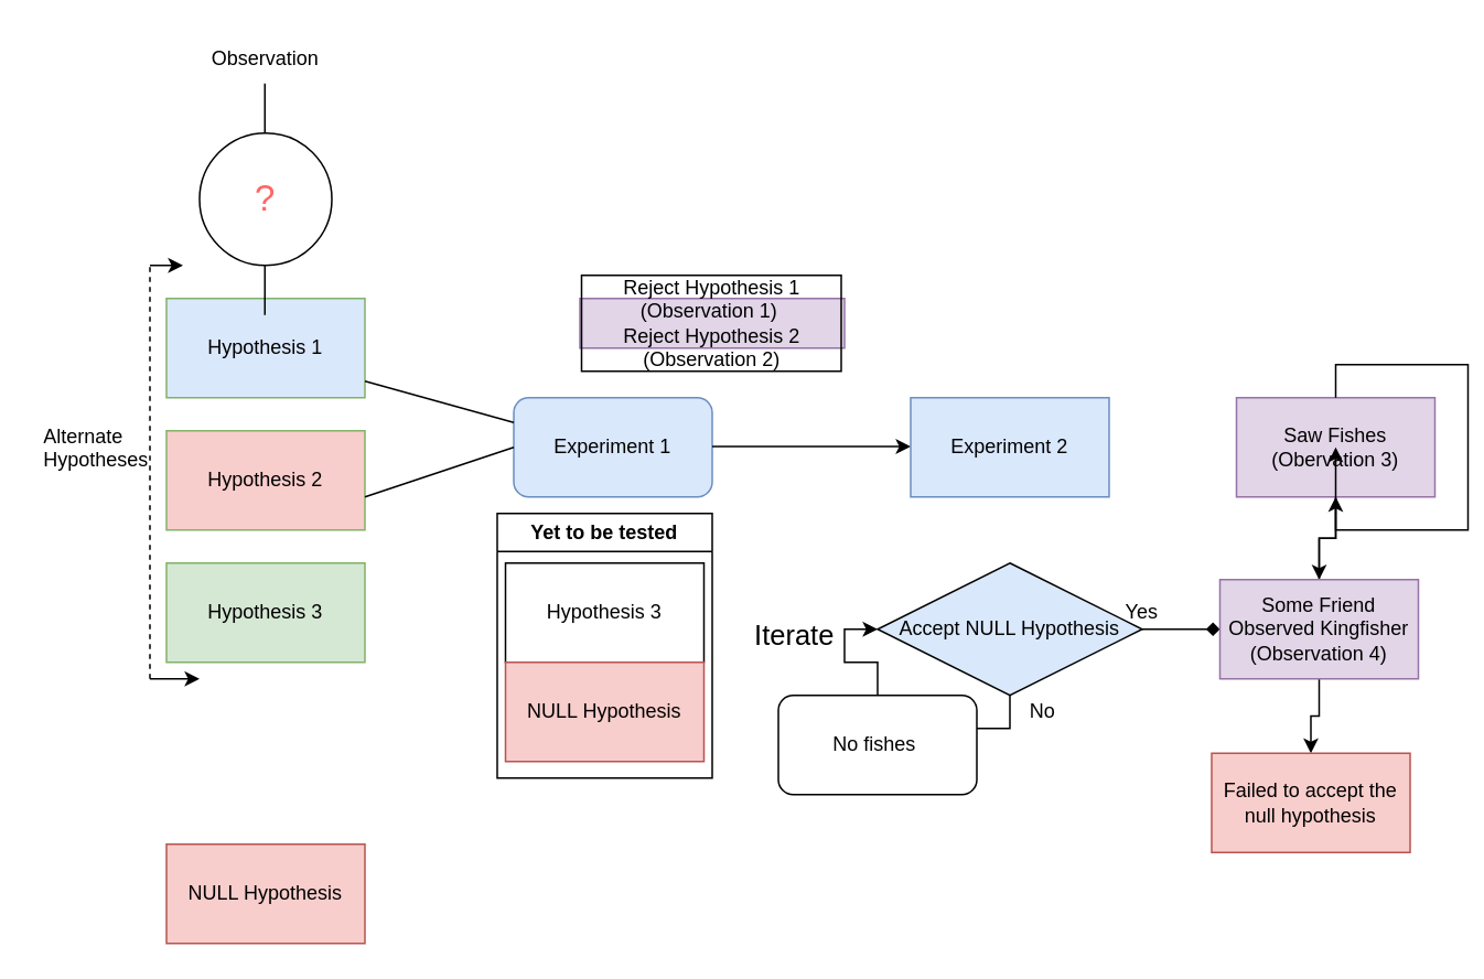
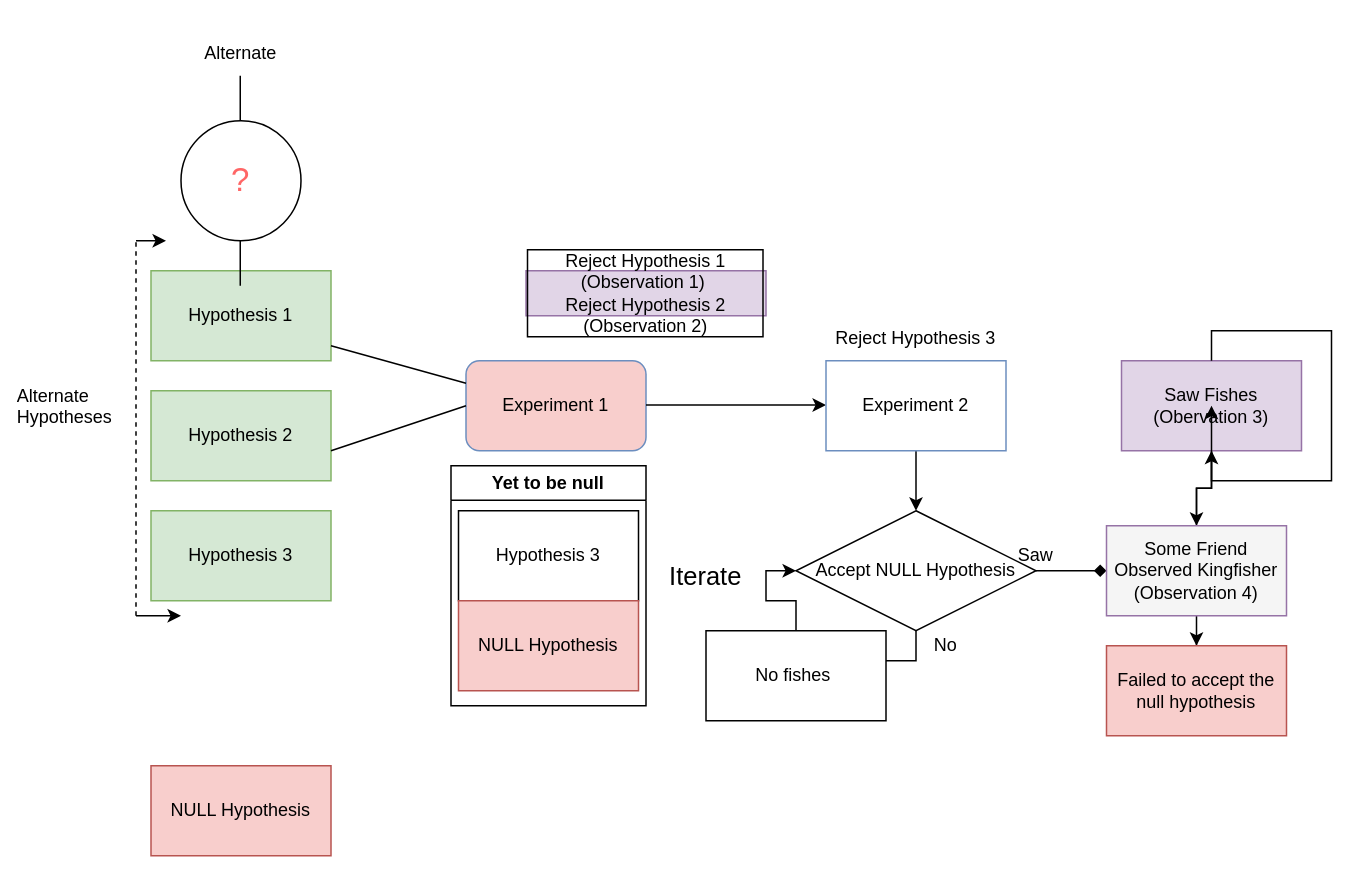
  <mxCell id="0" />
  <mxCell id="1" parent="0" />
- <mxCell id="2" value="Observation" style="text;html=1;align=center;verticalAlign=middle;whiteSpace=wrap;rounded=0;" parent="1" vertex="1"><mxGeometry x="130" width="60" height="30" as="geometry" y="20" /></mxCell>
+ <mxCell id="2" value="Alternate" style="text;html=1;align=center;verticalAlign=middle;whiteSpace=wrap;rounded=0;" parent="1" vertex="1"><mxGeometry x="130" width="60" height="30" as="geometry" y="20" /></mxCell>
  <mxCell id="3" value="" style="endArrow=none;html=1;rounded=0;" parent="1" edge="1"><mxGeometry width="50" height="50" relative="1" as="geometry"><mxPoint x="159.5" y="110" as="sourcePoint" /><mxPoint x="159.5" y="50" as="targetPoint" /></mxGeometry></mxCell>
- <mxCell id="4" value="Hypothesis 1" style="rounded=0;whiteSpace=wrap;html=1;fillColor=#dae8fc;strokeColor=#82b366;" parent="1" vertex="1"><mxGeometry x="100" y="180" width="120" height="60" as="geometry" /></mxCell>
- <mxCell id="5" value="Hypothesis 2" style="rounded=0;whiteSpace=wrap;html=1;fillColor=#f8cecc;strokeColor=#82b366;" parent="1" vertex="1"><mxGeometry x="100" y="260" width="120" height="60" as="geometry" /></mxCell>
+ <mxCell id="4" value="Hypothesis 1" style="rounded=0;whiteSpace=wrap;html=1;fillColor=#d5e8d4;strokeColor=#82b366;" parent="1" vertex="1"><mxGeometry x="100" y="180" width="120" height="60" as="geometry" /></mxCell>
+ <mxCell id="5" value="Hypothesis 2" style="rounded=0;whiteSpace=wrap;html=1;fillColor=#d5e8d4;strokeColor=#82b366;" parent="1" vertex="1"><mxGeometry x="100" y="260" width="120" height="60" as="geometry" /></mxCell>
  <mxCell id="6" value="Hypothesis 3" style="rounded=0;whiteSpace=wrap;html=1;fillColor=#d5e8d4;strokeColor=#82b366;" parent="1" vertex="1"><mxGeometry x="100" y="340" width="120" height="60" as="geometry" /></mxCell>
  <mxCell id="7" value="NULL Hypothesis" style="rounded=0;whiteSpace=wrap;html=1;fillColor=#f8cecc;strokeColor=#b85450;" parent="1" vertex="1"><mxGeometry x="100" y="510" width="120" height="60" as="geometry" /></mxCell>
  <mxCell id="8" value="" style="endArrow=none;html=1;rounded=0;" parent="1" edge="1"><mxGeometry width="50" height="50" relative="1" as="geometry"><mxPoint x="159.5" y="190" as="sourcePoint" /><mxPoint x="159.5" y="130" as="targetPoint" /></mxGeometry></mxCell>
  <mxCell id="9" value="&lt;font color=&quot;#ff6666&quot; style=&quot;font-size: 22px;&quot;&gt;?&lt;/font&gt;" style="ellipse;whiteSpace=wrap;html=1;aspect=fixed;" parent="1" vertex="1"><mxGeometry x="120" y="80" width="80" height="80" as="geometry" /></mxCell>
  <mxCell id="10" value="" style="endArrow=none;dashed=1;html=1;rounded=0;" parent="1" edge="1"><mxGeometry width="50" height="50" relative="1" as="geometry"><mxPoint x="90" y="410" as="sourcePoint" /><mxPoint x="90" y="160" as="targetPoint" /></mxGeometry></mxCell>
  <mxCell id="11" value="" style="endArrow=classic;html=1;rounded=0;" parent="1" edge="1"><mxGeometry width="50" height="50" relative="1" as="geometry"><mxPoint x="90" y="160" as="sourcePoint" /><mxPoint x="110" y="160" as="targetPoint" /></mxGeometry></mxCell>
  <mxCell id="12" value="" style="endArrow=classic;html=1;rounded=0;" parent="1" edge="1"><mxGeometry width="50" height="50" relative="1" as="geometry"><mxPoint x="90" y="410" as="sourcePoint" /><mxPoint x="120" y="410" as="targetPoint" /></mxGeometry></mxCell>
- <mxCell id="13" value="Alternate&lt;div&gt;Hypotheses&lt;/div&gt;" style="text;strokeColor=none;fillColor=none;align=left;verticalAlign=top;spacingLeft=4;spacingRight=4;overflow=hidden;rotatable=0;points=[[0,0.5],[1,0.5]];portConstraint=eastwest;whiteSpace=wrap;html=1;" parent="1" vertex="1"><mxGeometry x="20" y="250" width="80" height="40" as="geometry" /></mxCell>
- <mxCell id="14" value="Experiment 1" style="rounded=1;whiteSpace=wrap;html=1;fillColor=#dae8fc;strokeColor=#6c8ebf;" parent="1" vertex="1"><mxGeometry x="310" y="240" width="120" height="60" as="geometry" /></mxCell>
+ <mxCell id="13" value="Alternate&lt;div&gt;Hypotheses&lt;/div&gt;" style="text;strokeColor=none;fillColor=none;align=left;verticalAlign=top;spacingLeft=4;spacingRight=4;overflow=hidden;rotatable=0;points=[[0,0.5],[1,0.5]];portConstraint=eastwest;whiteSpace=wrap;html=1;" parent="1" vertex="1"><mxGeometry x="5" y="250" width="80" height="40" as="geometry" /></mxCell>
+ <mxCell id="14" value="Experiment 1" style="rounded=1;whiteSpace=wrap;html=1;fillColor=#f8cecc;strokeColor=#6c8ebf;" parent="1" vertex="1"><mxGeometry x="310" y="240" width="120" height="60" as="geometry" /></mxCell>
  <mxCell id="15" value="Reject Hypothesis 1 (Observation 1)&amp;nbsp;&lt;div&gt;Reject Hypothesis 2&lt;/div&gt;&lt;div&gt;(Observation 2)&lt;/div&gt;" style="text;html=1;align=center;verticalAlign=middle;whiteSpace=wrap;rounded=0;labelBorderColor=default;fillColor=#e1d5e7;strokeColor=#9673a6;" parent="1" vertex="1"><mxGeometry x="350" y="180" width="160" height="30" as="geometry" /></mxCell>
  <mxCell id="16" value="" style="endArrow=none;html=1;rounded=0;entryX=0;entryY=0.5;entryDx=0;entryDy=0;" parent="1" target="14" edge="1"><mxGeometry width="50" height="50" relative="1" as="geometry"><mxPoint x="220" y="300" as="sourcePoint" /><mxPoint x="270" y="250" as="targetPoint" /></mxGeometry></mxCell>
  <mxCell id="17" value="" style="endArrow=none;html=1;rounded=0;entryX=0;entryY=0.25;entryDx=0;entryDy=0;" parent="1" target="14" edge="1"><mxGeometry width="50" height="50" relative="1" as="geometry"><mxPoint x="220" y="230" as="sourcePoint" /><mxPoint x="270" y="180" as="targetPoint" /></mxGeometry></mxCell>
  <mxCell id="18" value="" style="endArrow=classic;html=1;rounded=0;" parent="1" edge="1"><mxGeometry width="50" height="50" relative="1" as="geometry"><mxPoint x="430" y="269.5" as="sourcePoint" /><mxPoint x="550" y="269.5" as="targetPoint" /></mxGeometry></mxCell>
- <mxCell id="20" value="Experiment 2" style="rounded=0;whiteSpace=wrap;html=1;fillColor=#dae8fc;strokeColor=#6c8ebf;" parent="1" vertex="1"><mxGeometry x="550" y="240" width="120" height="60" as="geometry" /></mxCell>
- <mxCell id="21" value="Yet to be tested" style="swimlane;whiteSpace=wrap;html=1;" parent="1" vertex="1"><mxGeometry x="300" y="310" width="130" height="160" as="geometry" /></mxCell>
+ <mxCell id="19" value="" style="edgeStyle=orthogonalEdgeStyle;rounded=0;orthogonalLoop=1;jettySize=auto;html=1;" parent="1" source="20" target="27" edge="1"><mxGeometry relative="1" as="geometry" /></mxCell>
+ <mxCell id="20" value="Experiment 2" style="rounded=0;whiteSpace=wrap;html=1;fillColor=#ffffff;strokeColor=#6c8ebf;" parent="1" vertex="1"><mxGeometry x="550" y="240" width="120" height="60" as="geometry" /></mxCell>
+ <mxCell id="21" value="Yet to be null" style="swimlane;whiteSpace=wrap;html=1;" parent="1" vertex="1"><mxGeometry x="300" y="310" width="130" height="160" as="geometry" /></mxCell>
  <mxCell id="22" value="Hypothesis 3" style="whiteSpace=wrap;html=1;" parent="21" vertex="1"><mxGeometry x="5" y="30" width="120" height="60" as="geometry" /></mxCell>
  <mxCell id="23" value="NULL Hypothesis" style="whiteSpace=wrap;html=1;fillColor=#f8cecc;strokeColor=#b85450;" parent="21" vertex="1"><mxGeometry x="5" y="90" width="120" height="60" as="geometry" /></mxCell>
+ <mxCell id="24" value="Reject Hypothesis 3" style="text;html=1;align=center;verticalAlign=middle;whiteSpace=wrap;rounded=0;" parent="1" vertex="1"><mxGeometry x="530" y="210" width="160" height="30" as="geometry" /></mxCell>
  <mxCell id="25" value="" style="edgeStyle=orthogonalEdgeStyle;rounded=0;orthogonalLoop=1;jettySize=auto;html=1;" parent="1" source="39" target="29" edge="1"><mxGeometry relative="1" as="geometry" /></mxCell>
  <mxCell id="26" value="" style="edgeStyle=orthogonalEdgeStyle;rounded=0;orthogonalLoop=1;jettySize=auto;html=1;" parent="1" source="27" target="32" edge="1"><mxGeometry relative="1" as="geometry" /></mxCell>
- <mxCell id="27" value="Accept NULL Hypothesis" style="rhombus;whiteSpace=wrap;html=1;fillColor=#dae8fc;" parent="1" vertex="1"><mxGeometry x="530" y="340" width="160" height="80" as="geometry" /></mxCell>
+ <mxCell id="27" value="Accept NULL Hypothesis" style="rhombus;whiteSpace=wrap;html=1;" parent="1" vertex="1"><mxGeometry x="530" y="340" width="160" height="80" as="geometry" /></mxCell>
  <mxCell id="28" value="" style="edgeStyle=orthogonalEdgeStyle;rounded=0;orthogonalLoop=1;jettySize=auto;html=1;" edge="1" parent="1" source="29" target="39"><mxGeometry relative="1" as="geometry" /></mxCell>
  <mxCell id="29" value="Saw Fishes&lt;div&gt;(Obervation 3)&lt;/div&gt;" style="whiteSpace=wrap;html=1;fillColor=#e1d5e7;strokeColor=#9673a6;" parent="1" vertex="1"><mxGeometry x="747" y="240" width="120" height="60" as="geometry" /></mxCell>
- <mxCell id="30" value="Yes" style="text;html=1;align=center;verticalAlign=middle;whiteSpace=wrap;rounded=0;" parent="1" vertex="1"><mxGeometry x="660" y="355" width="60" height="30" as="geometry" /></mxCell>
+ <mxCell id="30" value="Saw" style="text;html=1;align=center;verticalAlign=middle;whiteSpace=wrap;rounded=0;" parent="1" vertex="1"><mxGeometry x="660" y="355" width="60" height="30" as="geometry" /></mxCell>
  <mxCell id="31" style="edgeStyle=orthogonalEdgeStyle;rounded=0;orthogonalLoop=1;jettySize=auto;html=1;entryX=0;entryY=0.5;entryDx=0;entryDy=0;" parent="1" source="32" target="27" edge="1"><mxGeometry relative="1" as="geometry" /></mxCell>
- <mxCell id="32" value="No fishes&amp;nbsp;" style="whiteSpace=wrap;html=1;rounded=1;" parent="1" vertex="1"><mxGeometry x="470" y="420" width="120" height="60" as="geometry" /></mxCell>
+ <mxCell id="32" value="No fishes&amp;nbsp;" style="rounded=0;whiteSpace=wrap;html=1;" parent="1" vertex="1"><mxGeometry x="470" y="420" width="120" height="60" as="geometry" /></mxCell>
  <mxCell id="33" value="No" style="text;html=1;align=center;verticalAlign=middle;whiteSpace=wrap;rounded=0;" parent="1" vertex="1"><mxGeometry x="600" y="415" width="60" height="30" as="geometry" /></mxCell>
- <mxCell id="34" value="&lt;font style=&quot;font-size: 17px;&quot;&gt;Iterate&lt;/font&gt;" style="text;html=1;align=center;verticalAlign=middle;whiteSpace=wrap;rounded=0;" parent="1" vertex="1"><mxGeometry x="450" y="370" width="60" height="30" as="geometry" /></mxCell>
+ <mxCell id="34" value="&lt;font style=&quot;font-size: 17px;&quot;&gt;Iterate&lt;/font&gt;" style="text;html=1;align=center;verticalAlign=middle;whiteSpace=wrap;rounded=0;" parent="1" vertex="1"><mxGeometry x="440" y="370" width="60" height="30" as="geometry" /></mxCell>
  <mxCell id="35" style="edgeStyle=orthogonalEdgeStyle;rounded=0;orthogonalLoop=1;jettySize=auto;html=1;entryX=0.5;entryY=0.5;entryDx=0;entryDy=0;entryPerimeter=0;" edge="1" parent="1" source="29" target="29"><mxGeometry relative="1" as="geometry" /></mxCell>
  <mxCell id="36" value="" style="edgeStyle=orthogonalEdgeStyle;rounded=0;orthogonalLoop=1;jettySize=auto;html=1;" edge="1" parent="1" source="39" target="37"><mxGeometry relative="1" as="geometry" /></mxCell>
- <mxCell id="37" value="Failed to accept the&lt;div&gt;null hypothesis&lt;/div&gt;" style="whiteSpace=wrap;html=1;fillColor=#f8cecc;strokeColor=#b85450;" vertex="1" parent="1"><mxGeometry x="732" y="455" width="120" height="60" as="geometry" /></mxCell>
+ <mxCell id="37" value="Failed to accept the&lt;div&gt;null hypothesis&lt;/div&gt;" style="whiteSpace=wrap;html=1;fillColor=#f8cecc;strokeColor=#b85450;" vertex="1" parent="1"><mxGeometry x="737" y="430" width="120" height="60" as="geometry" /></mxCell>
  <mxCell id="38" value="" style="edgeStyle=orthogonalEdgeStyle;rounded=0;orthogonalLoop=1;jettySize=auto;html=1;endArrow=diamond;" edge="1" parent="1" source="27" target="39"><mxGeometry relative="1" as="geometry"><mxPoint x="690" y="380" as="sourcePoint" /><mxPoint x="797" y="280" as="targetPoint" /></mxGeometry></mxCell>
- <mxCell id="39" value="&lt;div&gt;Some Friend&lt;/div&gt;Observed Kingfisher&lt;div&gt;(Observation 4)&lt;/div&gt;" style="whiteSpace=wrap;html=1;fillColor=#e1d5e7;strokeColor=#9673a6;" vertex="1" parent="1"><mxGeometry x="737" y="350" width="120" height="60" as="geometry" /></mxCell>
+ <mxCell id="39" value="&lt;div&gt;Some Friend&lt;/div&gt;Observed Kingfisher&lt;div&gt;(Observation 4)&lt;/div&gt;" style="whiteSpace=wrap;html=1;fillColor=#f5f5f5;strokeColor=#9673a6;" vertex="1" parent="1"><mxGeometry x="737" y="350" width="120" height="60" as="geometry" /></mxCell>
